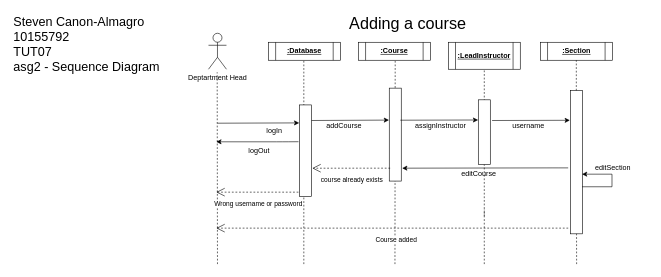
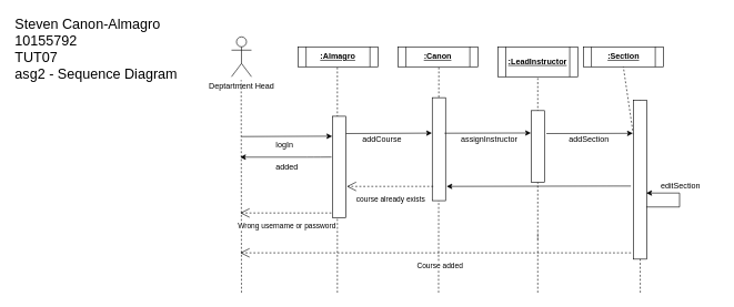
  <mxCell id="0" />
  <mxCell id="1" parent="0" />
  <mxCell id="2" value="" style="endArrow=none;dashed=1;html=1;entryX=0.5;entryY=1;entryDx=0;entryDy=0;" parent="1" edge="1"><mxGeometry width="50" height="50" relative="1" as="geometry"><mxPoint x="658" y="440" as="sourcePoint" /><mxPoint x="658.412" y="100.088" as="targetPoint" /></mxGeometry></mxCell>
  <mxCell id="3" value="" style="endArrow=none;dashed=1;html=1;" parent="1" edge="1"><mxGeometry width="50" height="50" relative="1" as="geometry"><mxPoint x="807" y="440" as="sourcePoint" /><mxPoint x="807" y="349" as="targetPoint" /></mxGeometry></mxCell>
  <mxCell id="4" value="" style="endArrow=none;dashed=1;html=1;" parent="1" source="19" edge="1"><mxGeometry width="50" height="50" relative="1" as="geometry"><mxPoint x="960.5" y="870" as="sourcePoint" /><mxPoint x="960.5" y="260" as="targetPoint" /></mxGeometry></mxCell>
  <mxCell id="5" value="" style="endArrow=none;dashed=1;html=1;entryX=0.5;entryY=1;entryDx=0;entryDy=0;" parent="1" edge="1"><mxGeometry width="50" height="50" relative="1" as="geometry"><mxPoint x="506" y="440" as="sourcePoint" /><mxPoint x="506" y="100" as="targetPoint" /></mxGeometry></mxCell>
  <mxCell id="6" value="" style="endArrow=none;dashed=1;html=1;entryX=0.5;entryY=1;entryDx=0;entryDy=0;" parent="1" target="10" edge="1"><mxGeometry width="50" height="50" relative="1" as="geometry"><mxPoint x="807" y="360" as="sourcePoint" /><mxPoint x="832" y="128" as="targetPoint" /></mxGeometry></mxCell>
  <mxCell id="7" value="Deptartment Head" style="shape=umlActor;verticalLabelPosition=bottom;labelBackgroundColor=#ffffff;verticalAlign=top;html=1;outlineConnect=0;" parent="1" vertex="1"><mxGeometry x="347" y="55" width="30" height="60" as="geometry" /></mxCell>
- <mxCell id="8" value="&lt;u&gt;&lt;b&gt;:Database&lt;/b&gt;&lt;/u&gt;" style="shape=process;whiteSpace=wrap;html=1;backgroundOutline=1;" parent="1" vertex="1"><mxGeometry x="447" y="70" width="120" height="30" as="geometry" /></mxCell>
- <mxCell id="9" value="&lt;u&gt;&lt;b&gt;:Course&lt;/b&gt;&lt;/u&gt;" style="shape=process;whiteSpace=wrap;html=1;backgroundOutline=1;" parent="1" vertex="1"><mxGeometry x="597" y="70" width="120" height="30" as="geometry" /></mxCell>
+ <mxCell id="8" value="&lt;u&gt;&lt;b&gt;:Almagro&lt;/b&gt;&lt;/u&gt;" style="shape=process;whiteSpace=wrap;html=1;backgroundOutline=1;" parent="1" vertex="1"><mxGeometry x="447" y="70" width="120" height="30" as="geometry" /></mxCell>
+ <mxCell id="9" value="&lt;u&gt;&lt;b&gt;:Canon&lt;/b&gt;&lt;/u&gt;" style="shape=process;whiteSpace=wrap;html=1;backgroundOutline=1;" parent="1" vertex="1"><mxGeometry x="597" y="70" width="120" height="30" as="geometry" /></mxCell>
  <mxCell id="10" value="&lt;u&gt;&lt;b&gt;:LeadInstructor&lt;/b&gt;&lt;/u&gt;" style="shape=process;whiteSpace=wrap;html=1;backgroundOutline=1;" parent="1" vertex="1"><mxGeometry x="747" y="70" width="120" height="45" as="geometry" /></mxCell>
- <mxCell id="11" value="logIn" style="text;html=1;resizable=0;points=[];autosize=1;align=left;verticalAlign=top;spacingTop=-4;" parent="1" vertex="1"><mxGeometry x="442" y="208" width="40" height="20" as="geometry" /></mxCell>
+ <mxCell id="11" value="logIn" style="text;html=1;resizable=0;points=[];autosize=1;align=left;verticalAlign=top;spacingTop=-4;" parent="1" vertex="1"><mxGeometry x="412" y="208" width="40" height="20" as="geometry" /></mxCell>
  <mxCell id="12" value="" style="endArrow=classic;html=1;entryX=0.196;entryY=1.011;entryDx=0;entryDy=0;entryPerimeter=0;" parent="1" target="14" edge="1"><mxGeometry width="50" height="50" relative="1" as="geometry"><mxPoint x="362" y="205" as="sourcePoint" /><mxPoint x="492" y="208" as="targetPoint" /></mxGeometry></mxCell>
  <mxCell id="13" value="" style="rounded=0;whiteSpace=wrap;html=1;rotation=90;" parent="1" vertex="1"><mxGeometry x="581" y="214" width="155" height="20" as="geometry" /></mxCell>
  <mxCell id="14" value="" style="rounded=0;whiteSpace=wrap;html=1;rotation=90;" parent="1" vertex="1"><mxGeometry x="432" y="241" width="153" height="20" as="geometry" /></mxCell>
  <mxCell id="15" value="" style="endArrow=none;dashed=1;html=1;entryX=0.5;entryY=1;entryDx=0;entryDy=0;" parent="1" edge="1"><mxGeometry width="50" height="50" relative="1" as="geometry"><mxPoint x="362" y="440" as="sourcePoint" /><mxPoint x="361.5" y="120" as="targetPoint" /></mxGeometry></mxCell>
  <mxCell id="16" value="" style="endArrow=classic;html=1;entryX=0.401;entryY=1.067;entryDx=0;entryDy=0;entryPerimeter=0;exitX=0.401;exitY=1.067;exitDx=0;exitDy=0;exitPerimeter=0;" parent="1" source="14" edge="1"><mxGeometry width="50" height="50" relative="1" as="geometry"><mxPoint x="490" y="236" as="sourcePoint" /><mxPoint x="360" y="236" as="targetPoint" /><Array as="points"><mxPoint x="470" y="236" /></Array></mxGeometry></mxCell>
- <mxCell id="17" value="&lt;u&gt;&lt;b&gt;:Section&lt;/b&gt;&lt;/u&gt;" style="shape=process;whiteSpace=wrap;html=1;backgroundOutline=1;" parent="1" vertex="1"><mxGeometry x="900.5" y="70" width="120" height="30" as="geometry" /></mxCell>
+ <mxCell id="17" value="&lt;u&gt;&lt;b&gt;:Section&lt;/b&gt;&lt;/u&gt;" style="shape=process;whiteSpace=wrap;html=1;backgroundOutline=1;" parent="1" vertex="1"><mxGeometry x="875.5" y="70" width="120" height="30" as="geometry" /></mxCell>
  <mxCell id="18" value="" style="endArrow=none;dashed=1;html=1;entryX=0.5;entryY=1;entryDx=0;entryDy=0;" parent="1" source="19" target="17" edge="1"><mxGeometry width="50" height="50" relative="1" as="geometry"><mxPoint x="960.5" y="870" as="sourcePoint" /><mxPoint x="170.5" y="890" as="targetPoint" /></mxGeometry></mxCell>
  <mxCell id="19" value="" style="rounded=0;whiteSpace=wrap;html=1;rotation=90;" parent="1" vertex="1"><mxGeometry x="841" y="260" width="239" height="20" as="geometry" /></mxCell>
  <mxCell id="20" value="" style="endArrow=none;dashed=1;html=1;" parent="1" target="19" edge="1"><mxGeometry width="50" height="50" relative="1" as="geometry"><mxPoint x="961" y="440" as="sourcePoint" /><mxPoint x="960.5" y="260" as="targetPoint" /></mxGeometry></mxCell>
  <mxCell id="21" value="" style="rounded=0;whiteSpace=wrap;html=1;rotation=90;" parent="1" vertex="1"><mxGeometry x="753" y="210" width="108" height="20" as="geometry" /></mxCell>
  <mxCell id="22" value="" style="endArrow=classic;html=1;entryX=0.344;entryY=1.023;entryDx=0;entryDy=0;entryPerimeter=0;" parent="1" target="13" edge="1"><mxGeometry width="50" height="50" relative="1" as="geometry"><mxPoint x="519" y="200.5" as="sourcePoint" /><mxPoint x="640" y="200" as="targetPoint" /><Array as="points" /></mxGeometry></mxCell>
  <mxCell id="23" value="addCourse" style="text;html=1;resizable=0;points=[];autosize=1;align=left;verticalAlign=top;spacingTop=-4;" parent="1" vertex="1"><mxGeometry x="542" y="200" width="80" height="20" as="geometry" /></mxCell>
- <mxCell id="24" value="logOut" style="text;html=1;resizable=0;points=[];autosize=1;align=left;verticalAlign=top;spacingTop=-4;" parent="1" vertex="1"><mxGeometry x="412" y="241" width="50" height="20" as="geometry" /></mxCell>
+ <mxCell id="24" value="added" style="text;html=1;resizable=0;points=[];autosize=1;align=left;verticalAlign=top;spacingTop=-4;" parent="1" vertex="1"><mxGeometry x="412" y="241" width="50" height="20" as="geometry" /></mxCell>
  <mxCell id="25" value="Wrong username or password" style="endArrow=open;endSize=12;dashed=1;html=1;" parent="1" edge="1"><mxGeometry x="-0.022" y="20" width="160" relative="1" as="geometry"><mxPoint x="497" y="320" as="sourcePoint" /><mxPoint x="360" y="320" as="targetPoint" /><Array as="points"><mxPoint x="440" y="320" /></Array><mxPoint as="offset" /></mxGeometry></mxCell>
  <mxCell id="26" value="course already exists" style="endArrow=open;endSize=12;dashed=1;html=1;entryX=0.69;entryY=-0.082;entryDx=0;entryDy=0;entryPerimeter=0;" parent="1" target="14" edge="1"><mxGeometry x="-0.022" y="20" width="160" relative="1" as="geometry"><mxPoint x="650" y="280" as="sourcePoint" /><mxPoint x="520" y="280" as="targetPoint" /><Array as="points"><mxPoint x="600" y="280" /></Array><mxPoint as="offset" /></mxGeometry></mxCell>
  <mxCell id="27" value="" style="endArrow=classic;html=1;entryX=0.364;entryY=0.983;entryDx=0;entryDy=0;entryPerimeter=0;" parent="1" edge="1"><mxGeometry width="50" height="50" relative="1" as="geometry"><mxPoint x="667" y="200" as="sourcePoint" /><mxPoint x="796.714" y="199.643" as="targetPoint" /><Array as="points" /></mxGeometry></mxCell>
  <mxCell id="28" value="assignInstructor" style="text;html=1;resizable=0;points=[];autosize=1;align=left;verticalAlign=top;spacingTop=-4;" parent="1" vertex="1"><mxGeometry x="690" y="200" width="100" height="20" as="geometry" /></mxCell>
  <mxCell id="29" value="" style="endArrow=classic;html=1;entryX=0.364;entryY=0.983;entryDx=0;entryDy=0;entryPerimeter=0;" parent="1" edge="1"><mxGeometry width="50" height="50" relative="1" as="geometry"><mxPoint x="820" y="200.5" as="sourcePoint" /><mxPoint x="949.714" y="200.143" as="targetPoint" /><Array as="points" /></mxGeometry></mxCell>
- <mxCell id="30" value="username" style="text;html=1;resizable=0;points=[];autosize=1;align=left;verticalAlign=top;spacingTop=-4;" parent="1" vertex="1"><mxGeometry x="851.5" y="200" width="80" height="20" as="geometry" /></mxCell>
+ <mxCell id="30" value="addSection" style="text;html=1;resizable=0;points=[];autosize=1;align=left;verticalAlign=top;spacingTop=-4;" parent="1" vertex="1"><mxGeometry x="851.5" y="200" width="80" height="20" as="geometry" /></mxCell>
  <mxCell id="31" value="Course added" style="endArrow=open;endSize=12;dashed=1;html=1;" parent="1" edge="1"><mxGeometry x="-0.022" y="20" width="160" relative="1" as="geometry"><mxPoint x="947" y="380" as="sourcePoint" /><mxPoint x="360" y="380" as="targetPoint" /><Array as="points"><mxPoint x="890" y="380" /></Array><mxPoint as="offset" /></mxGeometry></mxCell>
  <mxCell id="32" value="" style="endArrow=classic;html=1;exitX=0.401;exitY=1.067;exitDx=0;exitDy=0;exitPerimeter=0;" parent="1" edge="1"><mxGeometry width="50" height="50" relative="1" as="geometry"><mxPoint x="946.931" y="279.5" as="sourcePoint" /><mxPoint x="670" y="280" as="targetPoint" /><Array as="points"><mxPoint x="920" y="279.5" /></Array></mxGeometry></mxCell>
- <mxCell id="33" value="editCourse" style="text;html=1;resizable=0;points=[];autosize=1;align=left;verticalAlign=top;spacingTop=-4;" parent="1" vertex="1"><mxGeometry x="767" y="280" width="80" height="20" as="geometry" /></mxCell>
  <mxCell id="34" value="" style="endArrow=classic;html=1;rounded=0;" parent="1" edge="1"><mxGeometry width="50" height="50" relative="1" as="geometry"><mxPoint x="970" y="311" as="sourcePoint" /><mxPoint x="970" y="290" as="targetPoint" /><Array as="points"><mxPoint x="1020" y="311" /><mxPoint x="1020" y="290" /></Array></mxGeometry></mxCell>
  <mxCell id="35" value="editSection" style="text;html=1;resizable=0;points=[];autosize=1;align=left;verticalAlign=top;spacingTop=-4;" parent="1" vertex="1"><mxGeometry x="990" y="270" width="80" height="20" as="geometry" /></mxCell>
  <mxCell id="36" value="&lt;div style=&quot;font-size: 21px&quot;&gt;&lt;font style=&quot;font-size: 21px&quot;&gt;Steven Canon-Almagro&lt;/font&gt;&lt;/div&gt;&lt;div style=&quot;font-size: 21px&quot;&gt;&lt;font style=&quot;font-size: 21px&quot;&gt;10155792&lt;/font&gt;&lt;/div&gt;&lt;div style=&quot;font-size: 21px&quot;&gt;&lt;font style=&quot;font-size: 21px&quot;&gt;TUT07&lt;br&gt;&lt;/font&gt;&lt;/div&gt;&lt;div style=&quot;font-size: 21px&quot;&gt;&lt;font style=&quot;font-size: 21px&quot;&gt;asg2 - Sequence Diagram&lt;br&gt;&lt;/font&gt;&lt;/div&gt;" style="text;html=1;resizable=0;points=[];autosize=1;align=left;verticalAlign=top;spacingTop=-4;" vertex="1" parent="1"><mxGeometry x="20" y="20" width="270" height="60" as="geometry" /></mxCell>
- <mxCell id="37" value="&lt;font style=&quot;font-size: 27px&quot;&gt;Adding a course&lt;br&gt;&lt;/font&gt;" style="text;html=1;resizable=0;points=[];autosize=1;align=left;verticalAlign=top;spacingTop=-4;" vertex="1" parent="1"><mxGeometry x="580" y="20" width="210" height="20" as="geometry" /></mxCell>
